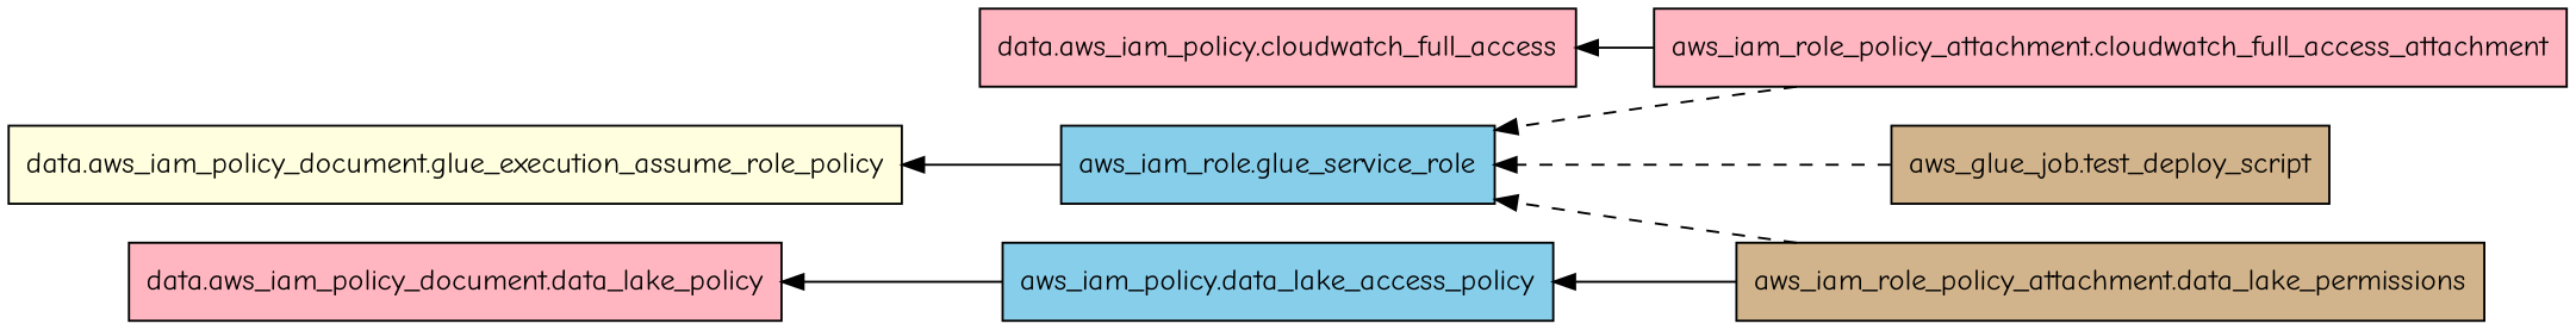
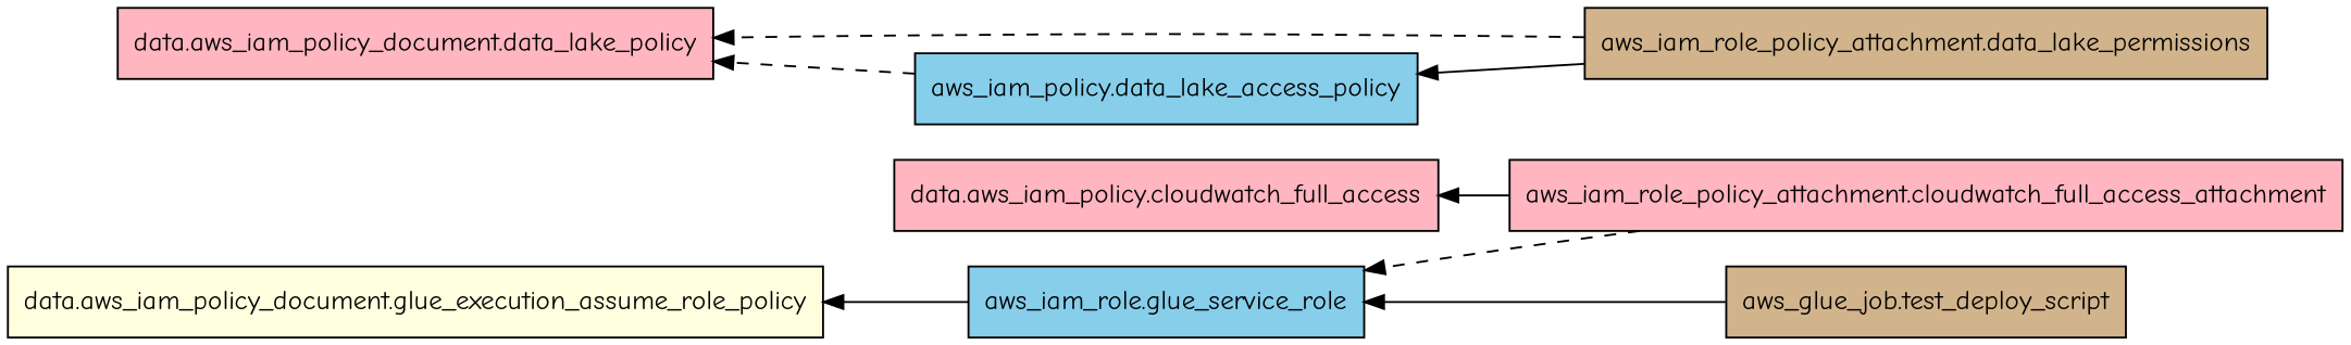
  digraph {
    fontname="Comic Neue"
    rankdir=RL
    node [fillcolor=lightpink fontname="Comic Neue" shape=rect style=filled]
    edge [fontname="Comic Neue" style=solid]
    n1 [label="data.aws_iam_policy.cloudwatch_full_access"]
    n2 [label="data.aws_iam_policy_document.data_lake_policy"]
    n3 [fillcolor=lightyellow label="data.aws_iam_policy_document.glue_execution_assume_role_policy"]
    n4 [fillcolor=tan label="aws_glue_job.test_deploy_script"]
    n5 [fillcolor=skyblue label="aws_iam_role.glue_service_role"]
    n6 [fillcolor=skyblue label="aws_iam_policy.data_lake_access_policy"]
    n7 [label="aws_iam_role_policy_attachment.cloudwatch_full_access_attachment"]
    n8 [fillcolor=tan label="aws_iam_role_policy_attachment.data_lake_permissions"]
-   n4 -> n5 [style=dashed]
+   n4 -> n5
    n5 -> n3
-   n6 -> n2
+   n6 -> n2 [style=dashed]
    n7 -> n1
    n7 -> n5 [style=dashed]
-   n8 -> n5 [style=dashed]
+   n8 -> n2 [style=dashed]
    n8 -> n6
  }
